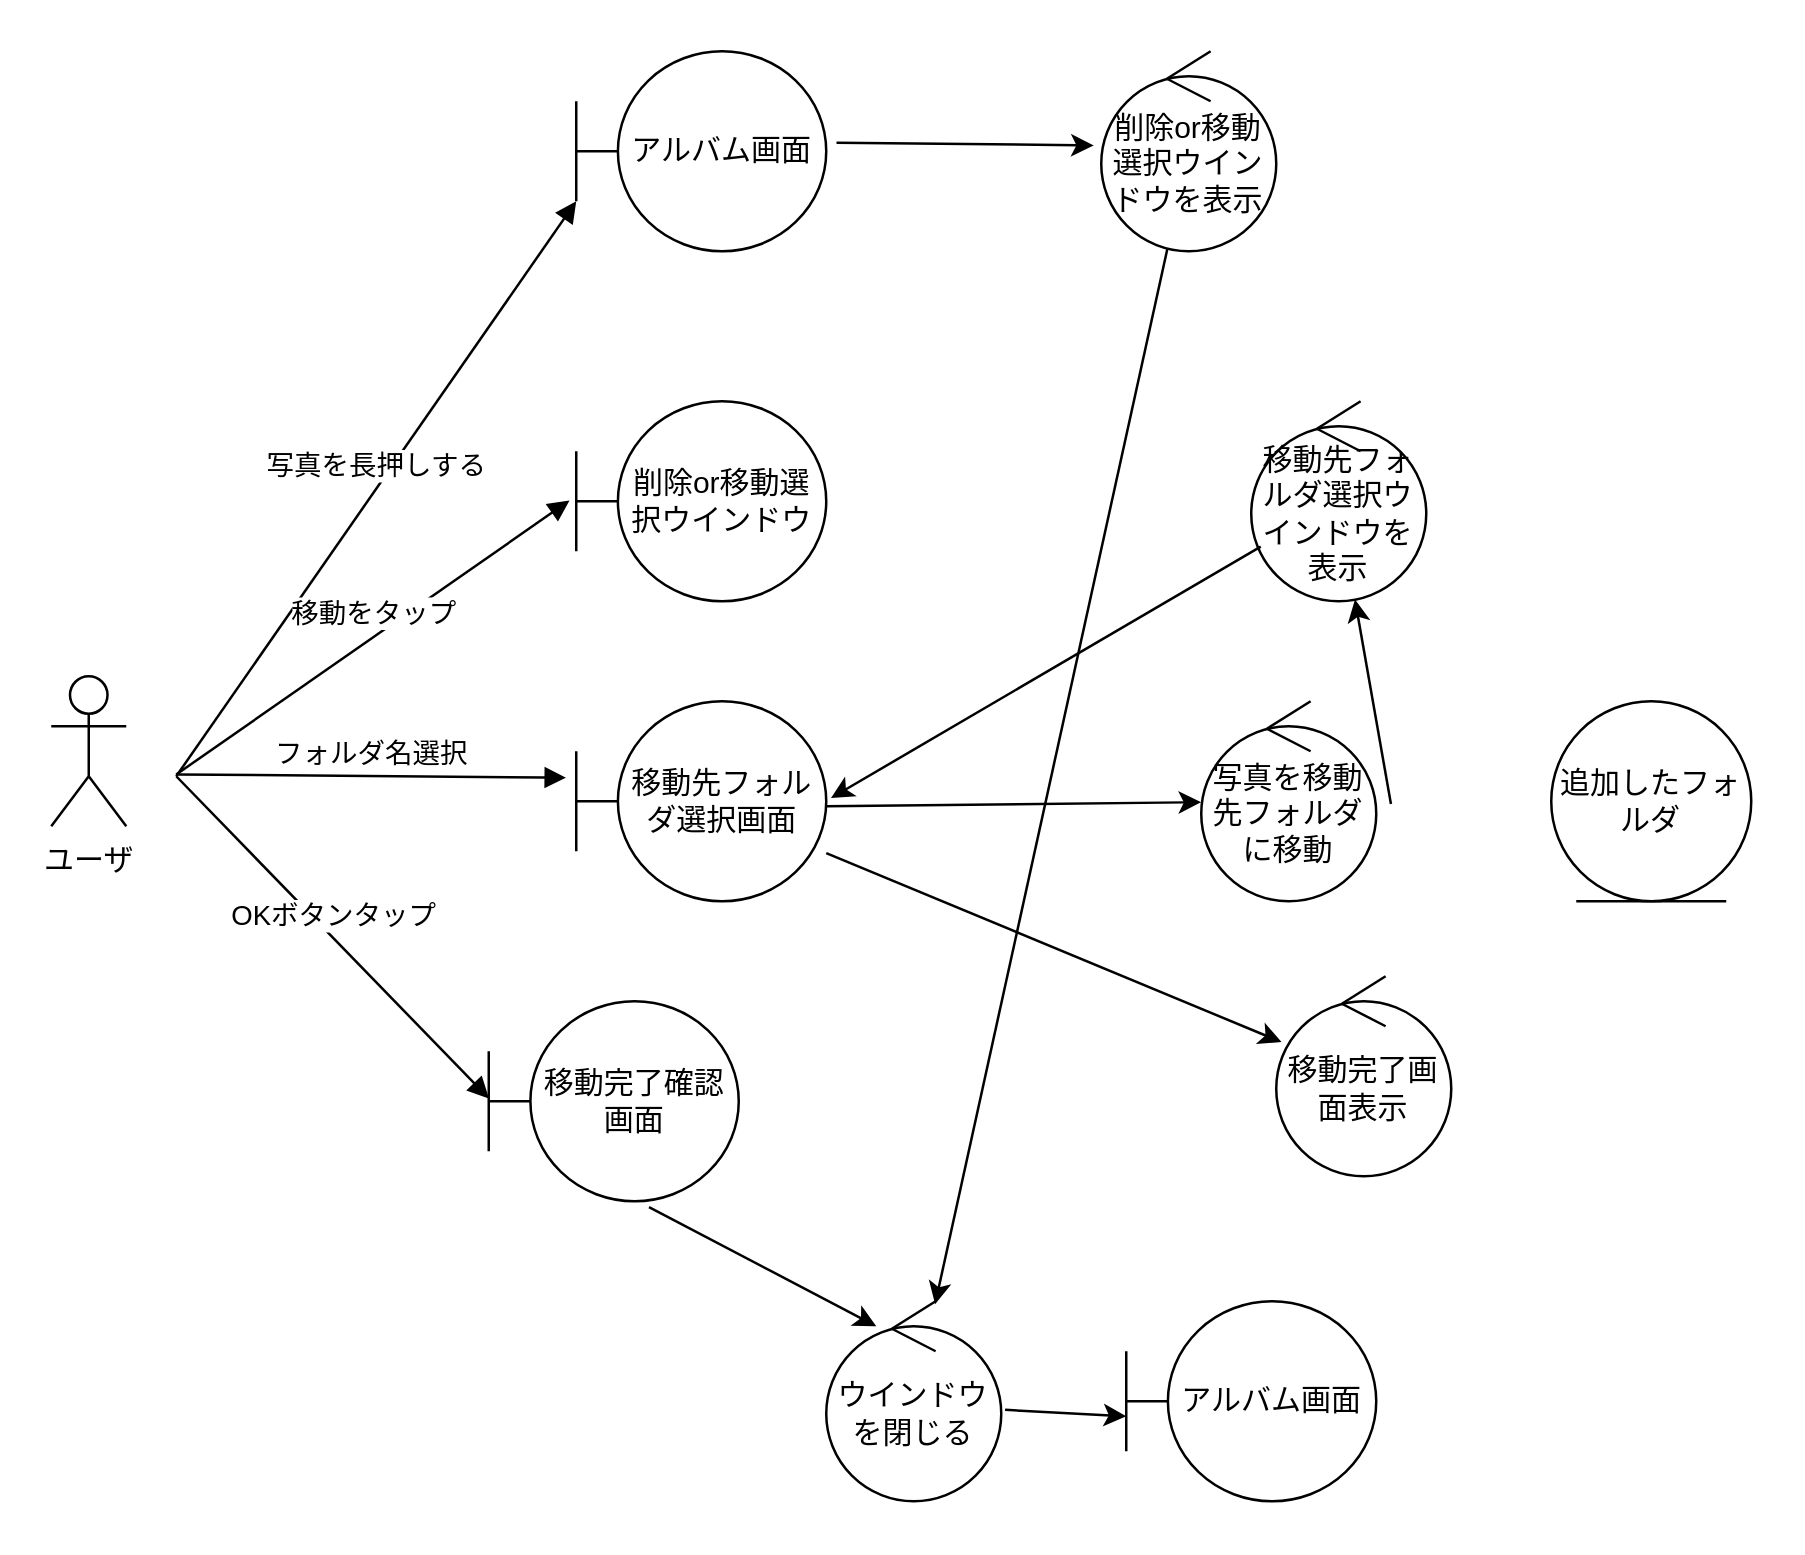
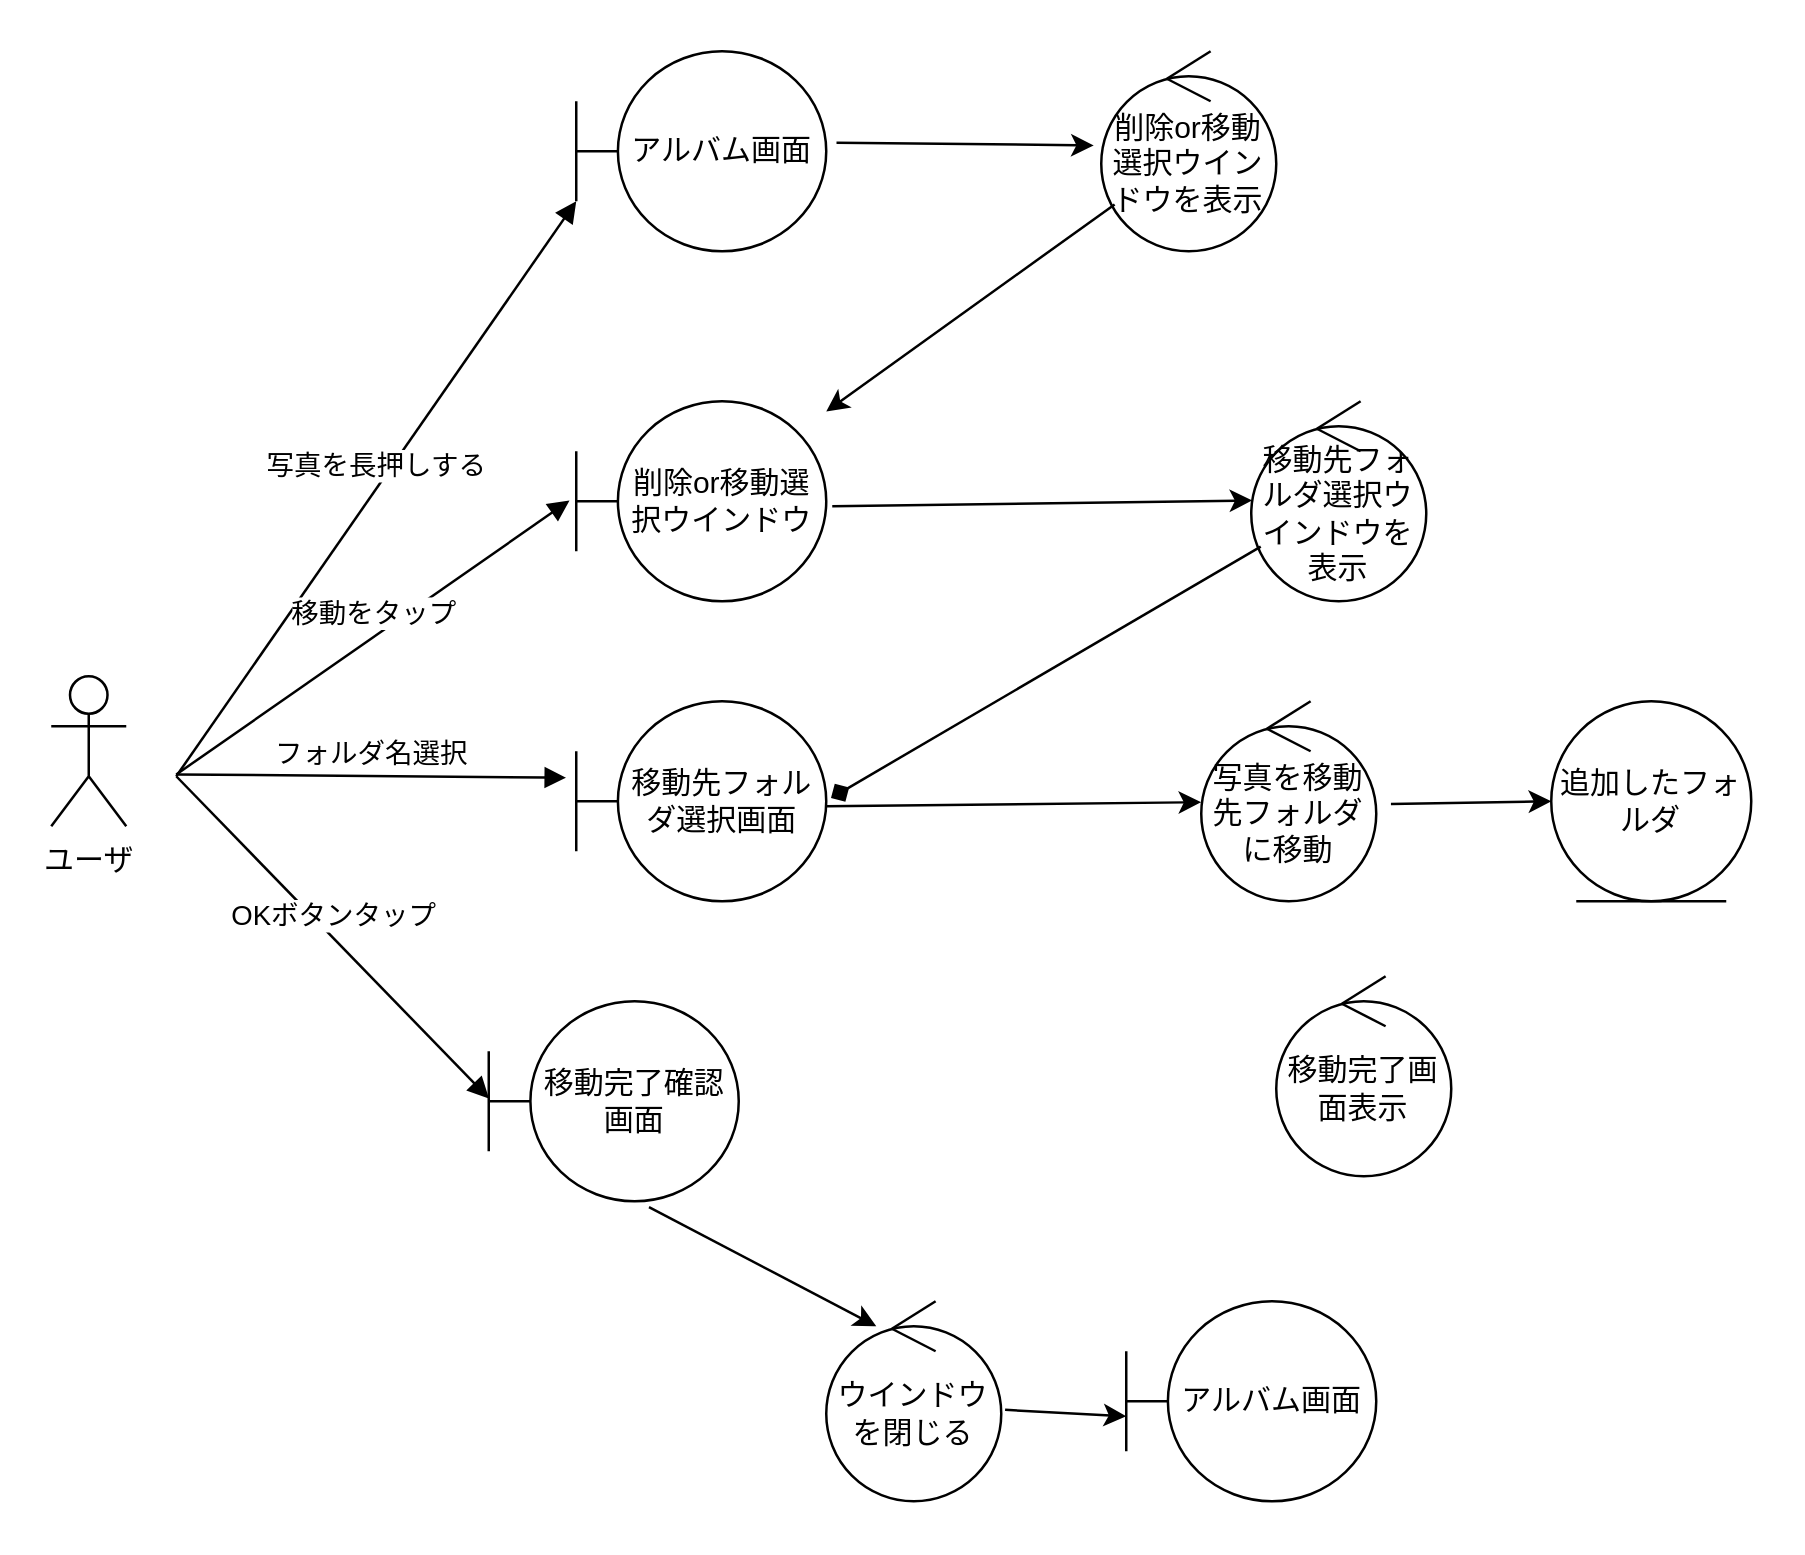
  <mxCell id="0" />
  <mxCell id="1" parent="0" />
  <mxCell id="2" value="ユーザ" style="shape=umlActor;verticalLabelPosition=bottom;verticalAlign=top;html=1;outlineConnect=0;" vertex="1" parent="1"><mxGeometry x="20" y="270" width="30" height="60" as="geometry" /></mxCell>
  <mxCell id="3" value="アルバム画面" style="shape=umlBoundary;whiteSpace=wrap;html=1;" vertex="1" parent="1"><mxGeometry x="230" y="20" width="100" height="80" as="geometry" /></mxCell>
  <mxCell id="4" value="写真を長押しする" style="html=1;verticalAlign=bottom;endArrow=block;entryX=0;entryY=0.75;entryDx=0;entryDy=0;entryPerimeter=0;" edge="1" parent="1" target="3"><mxGeometry width="80" relative="1" as="geometry"><mxPoint x="70" y="310" as="sourcePoint" /><mxPoint x="460" y="440" as="targetPoint" /></mxGeometry></mxCell>
  <mxCell id="5" value="削除or移動選択ウインドウを表示" style="ellipse;shape=umlControl;whiteSpace=wrap;html=1;" vertex="1" parent="1"><mxGeometry x="440" y="20" width="70" height="80" as="geometry" /></mxCell>
- <mxCell id="6" value="" style="endArrow=classic;html=1;" edge="1" parent="1" source="5" target="23"><mxGeometry width="50" height="50" relative="1" as="geometry"><mxPoint x="370" y="380" as="sourcePoint" /><mxPoint x="350" y="250" as="targetPoint" /></mxGeometry></mxCell>
+ <mxCell id="6" value="" style="endArrow=classic;html=1;" edge="1" parent="1" source="5" target="8"><mxGeometry width="50" height="50" relative="1" as="geometry"><mxPoint x="370" y="380" as="sourcePoint" /><mxPoint x="350" y="250" as="targetPoint" /></mxGeometry></mxCell>
  <mxCell id="7" value="" style="endArrow=classic;html=1;exitX=1.041;exitY=0.457;exitDx=0;exitDy=0;exitPerimeter=0;entryX=-0.043;entryY=0.471;entryDx=0;entryDy=0;entryPerimeter=0;" edge="1" parent="1" source="3" target="5"><mxGeometry width="50" height="50" relative="1" as="geometry"><mxPoint x="370" y="380" as="sourcePoint" /><mxPoint x="420" y="330" as="targetPoint" /></mxGeometry></mxCell>
  <mxCell id="8" value="削除or移動選択ウインドウ" style="shape=umlBoundary;whiteSpace=wrap;html=1;" vertex="1" parent="1"><mxGeometry x="230" y="160" width="100" height="80" as="geometry" /></mxCell>
  <mxCell id="9" value="移動をタップ" style="html=1;verticalAlign=bottom;endArrow=block;entryX=-0.027;entryY=0.496;entryDx=0;entryDy=0;entryPerimeter=0;" edge="1" parent="1" target="8"><mxGeometry width="80" relative="1" as="geometry"><mxPoint x="70" y="309.29" as="sourcePoint" /><mxPoint x="150" y="309.29" as="targetPoint" /></mxGeometry></mxCell>
  <mxCell id="10" value="移動先フォルダ選択ウインドウを表示" style="ellipse;shape=umlControl;whiteSpace=wrap;html=1;" vertex="1" parent="1"><mxGeometry x="500" y="160" width="70" height="80" as="geometry" /></mxCell>
+ <mxCell id="11" value="" style="endArrow=classic;html=1;exitX=1.024;exitY=0.525;exitDx=0;exitDy=0;exitPerimeter=0;entryX=0.006;entryY=0.496;entryDx=0;entryDy=0;entryPerimeter=0;" edge="1" parent="1" source="8" target="10"><mxGeometry width="50" height="50" relative="1" as="geometry"><mxPoint x="370" y="380" as="sourcePoint" /><mxPoint x="420" y="330" as="targetPoint" /></mxGeometry></mxCell>
  <mxCell id="12" value="移動先フォルダ選択画面" style="shape=umlBoundary;whiteSpace=wrap;html=1;" vertex="1" parent="1"><mxGeometry x="230" y="280" width="100" height="80" as="geometry" /></mxCell>
  <mxCell id="13" value="フォルダ名選択" style="html=1;verticalAlign=bottom;endArrow=block;entryX=-0.041;entryY=0.382;entryDx=0;entryDy=0;entryPerimeter=0;" edge="1" parent="1" target="12"><mxGeometry width="80" relative="1" as="geometry"><mxPoint x="70" y="309.29" as="sourcePoint" /><mxPoint x="150" y="309.29" as="targetPoint" /></mxGeometry></mxCell>
  <mxCell id="14" value="写真を移動先フォルダに移動" style="ellipse;shape=umlControl;whiteSpace=wrap;html=1;" vertex="1" parent="1"><mxGeometry x="480" y="280" width="70" height="80" as="geometry" /></mxCell>
- <mxCell id="15" value="" style="endArrow=classic;html=1;entryX=1.019;entryY=0.484;entryDx=0;entryDy=0;entryPerimeter=0;" edge="1" parent="1" source="10" target="12"><mxGeometry width="50" height="50" relative="1" as="geometry"><mxPoint x="370" y="380" as="sourcePoint" /><mxPoint x="420" y="330" as="targetPoint" /></mxGeometry></mxCell>
+ <mxCell id="15" value="" style="endArrow=diamond;html=1;entryX=1.019;entryY=0.484;entryDx=0;entryDy=0;entryPerimeter=0;" edge="1" parent="1" source="10" target="12"><mxGeometry width="50" height="50" relative="1" as="geometry"><mxPoint x="370" y="380" as="sourcePoint" /><mxPoint x="420" y="330" as="targetPoint" /></mxGeometry></mxCell>
  <mxCell id="16" value="" style="endArrow=classic;html=1;" edge="1" parent="1" target="14"><mxGeometry width="50" height="50" relative="1" as="geometry"><mxPoint x="330" y="322" as="sourcePoint" /><mxPoint x="420" y="330" as="targetPoint" /></mxGeometry></mxCell>
  <mxCell id="17" value="追加したフォルダ" style="ellipse;shape=umlEntity;whiteSpace=wrap;html=1;" vertex="1" parent="1"><mxGeometry x="620" y="280" width="80" height="80" as="geometry" /></mxCell>
- <mxCell id="18" value="" style="endArrow=classic;html=1;exitX=1.084;exitY=0.514;exitDx=0;exitDy=0;exitPerimeter=0;" edge="1" parent="1" source="14" target="10"><mxGeometry width="50" height="50" relative="1" as="geometry"><mxPoint x="370" y="380" as="sourcePoint" /><mxPoint x="420" y="330" as="targetPoint" /></mxGeometry></mxCell>
+ <mxCell id="18" value="" style="endArrow=classic;html=1;exitX=1.084;exitY=0.514;exitDx=0;exitDy=0;exitPerimeter=0;entryX=0;entryY=0.5;entryDx=0;entryDy=0;" edge="1" parent="1" source="14" target="17"><mxGeometry width="50" height="50" relative="1" as="geometry"><mxPoint x="370" y="380" as="sourcePoint" /><mxPoint x="420" y="330" as="targetPoint" /></mxGeometry></mxCell>
  <mxCell id="19" value="移動完了画面表示" style="ellipse;shape=umlControl;whiteSpace=wrap;html=1;" vertex="1" parent="1"><mxGeometry x="510" y="390" width="70" height="80" as="geometry" /></mxCell>
- <mxCell id="20" value="" style="endArrow=classic;html=1;" edge="1" parent="1" source="12" target="19"><mxGeometry width="50" height="50" relative="1" as="geometry"><mxPoint x="370" y="380" as="sourcePoint" /><mxPoint x="420" y="330" as="targetPoint" /></mxGeometry></mxCell>
  <mxCell id="21" value="移動完了確認画面" style="shape=umlBoundary;whiteSpace=wrap;html=1;" vertex="1" parent="1"><mxGeometry x="195" y="400" width="100" height="80" as="geometry" /></mxCell>
  <mxCell id="22" value="OKボタンタップ" style="html=1;verticalAlign=bottom;endArrow=block;entryX=0.001;entryY=0.486;entryDx=0;entryDy=0;entryPerimeter=0;" edge="1" parent="1" target="21"><mxGeometry width="80" relative="1" as="geometry"><mxPoint x="70" y="310" as="sourcePoint" /><mxPoint x="440" y="360" as="targetPoint" /></mxGeometry></mxCell>
  <mxCell id="23" value="ウインドウを閉じる" style="ellipse;shape=umlControl;whiteSpace=wrap;html=1;" vertex="1" parent="1"><mxGeometry x="330" y="520" width="70" height="80" as="geometry" /></mxCell>
  <mxCell id="24" value="" style="endArrow=classic;html=1;exitX=0.641;exitY=1.029;exitDx=0;exitDy=0;exitPerimeter=0;entryX=0.286;entryY=0.125;entryDx=0;entryDy=0;entryPerimeter=0;" edge="1" parent="1" source="21" target="23"><mxGeometry width="50" height="50" relative="1" as="geometry"><mxPoint x="370" y="380" as="sourcePoint" /><mxPoint x="294" y="530" as="targetPoint" /></mxGeometry></mxCell>
  <mxCell id="25" value="アルバム画面" style="shape=umlBoundary;whiteSpace=wrap;html=1;" vertex="1" parent="1"><mxGeometry x="450" y="520" width="100" height="80" as="geometry" /></mxCell>
  <mxCell id="26" value="" style="endArrow=classic;html=1;exitX=1.022;exitY=0.543;exitDx=0;exitDy=0;exitPerimeter=0;" edge="1" parent="1" source="23"><mxGeometry width="50" height="50" relative="1" as="geometry"><mxPoint x="370" y="380" as="sourcePoint" /><mxPoint x="450" y="566" as="targetPoint" /></mxGeometry></mxCell>
